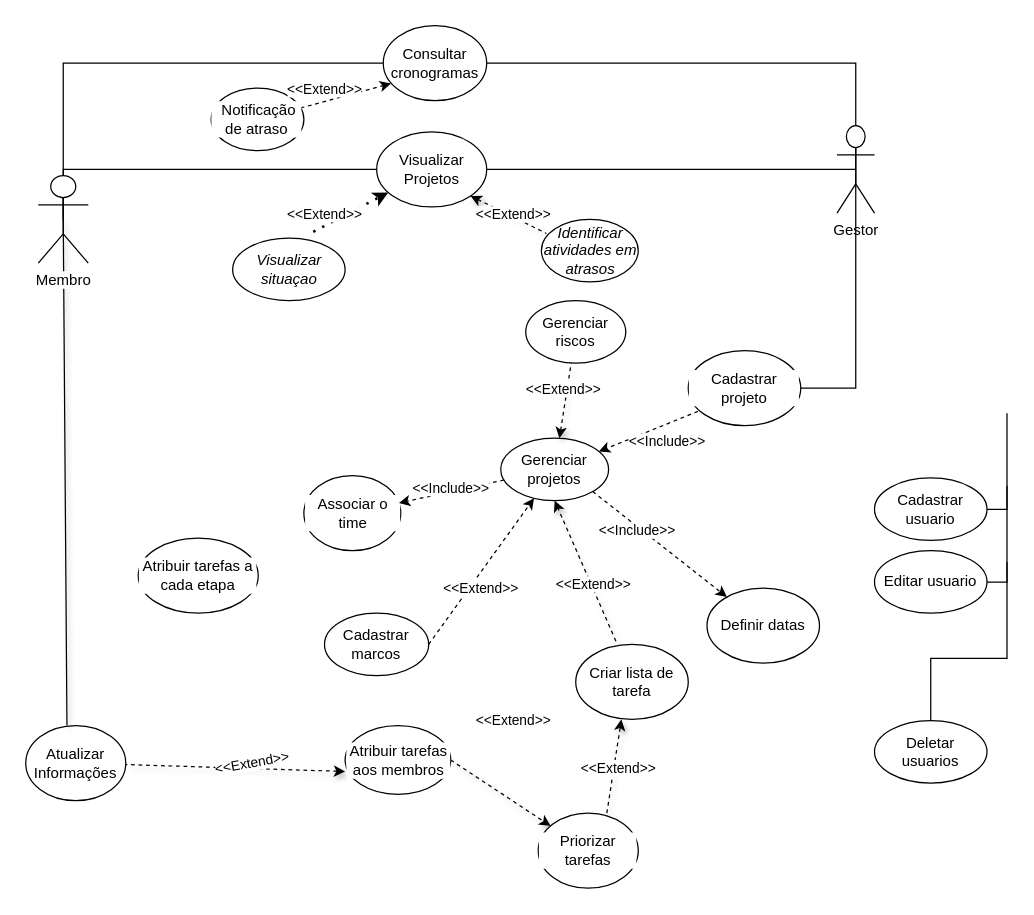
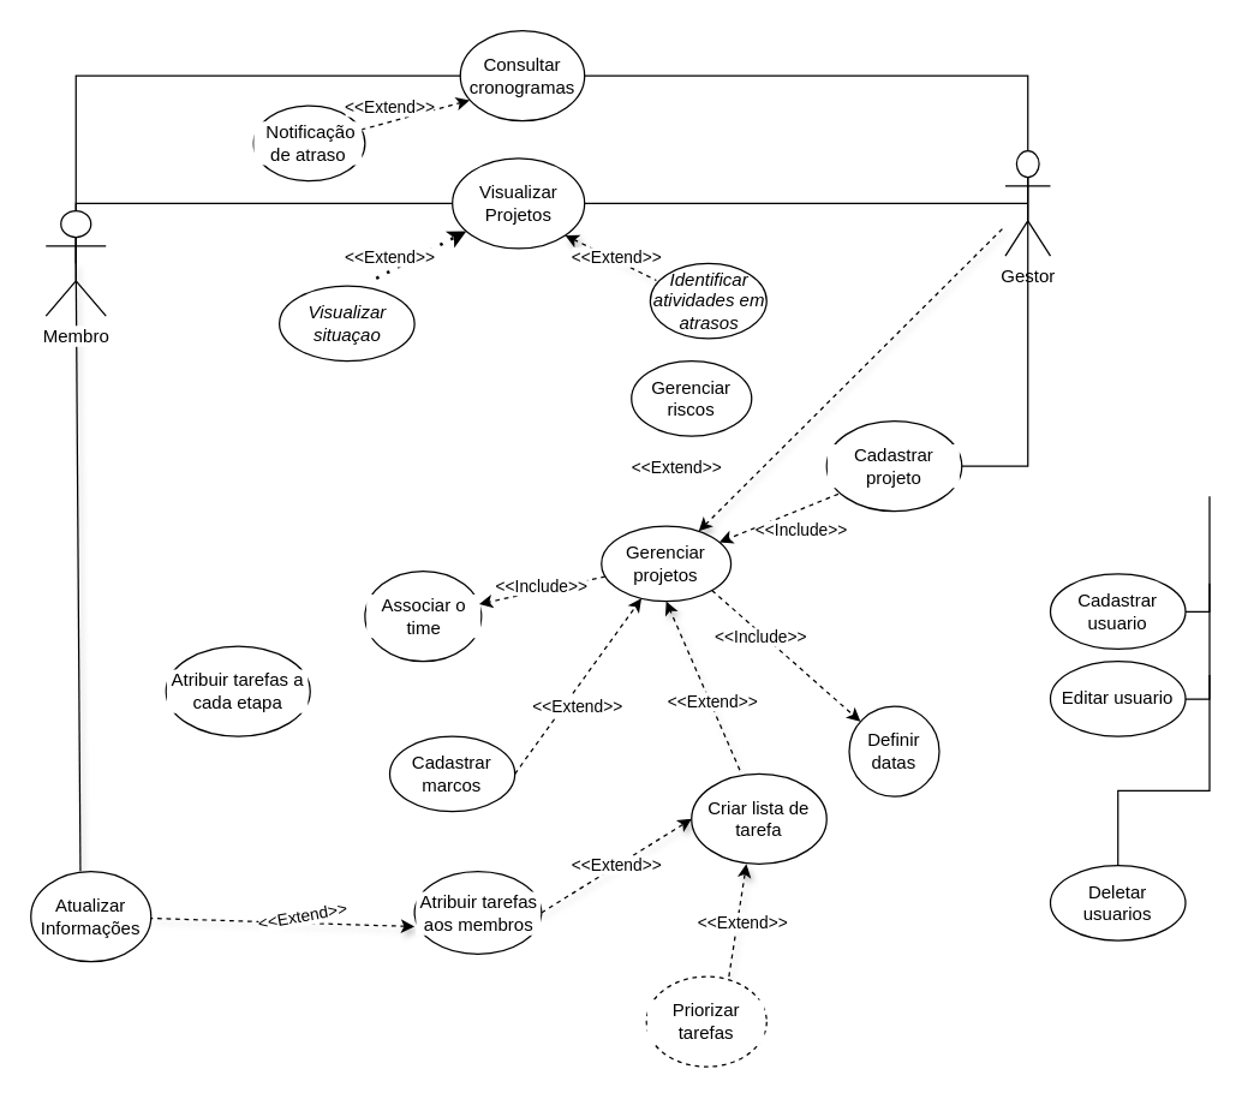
  <mxCell id="0" />
  <mxCell id="1" parent="0" />
  <mxCell id="2" style="rounded=0;orthogonalLoop=1;jettySize=auto;html=1;exitX=0.5;exitY=0.5;exitDx=0;exitDy=0;exitPerimeter=0;entryX=1;entryY=0.5;entryDx=0;entryDy=0;fontColor=#000000;endArrow=none;endFill=0;edgeStyle=orthogonalEdgeStyle;" parent="1" source="5" target="7" edge="1"><mxGeometry relative="1" as="geometry"><Array as="points"><mxPoint x="684" y="310" /></Array></mxGeometry></mxCell>
  <mxCell id="3" style="rounded=0;orthogonalLoop=1;jettySize=auto;html=1;exitX=0.5;exitY=0.5;exitDx=0;exitDy=0;exitPerimeter=0;entryX=1;entryY=0.5;entryDx=0;entryDy=0;fontColor=#000000;endArrow=none;endFill=0;edgeStyle=orthogonalEdgeStyle;" parent="1" source="5" target="16" edge="1"><mxGeometry relative="1" as="geometry"><Array as="points"><mxPoint x="428" y="135" /></Array></mxGeometry></mxCell>
  <mxCell id="4" style="rounded=0;orthogonalLoop=1;jettySize=auto;html=1;exitX=0.5;exitY=0.5;exitDx=0;exitDy=0;exitPerimeter=0;entryX=1;entryY=0.5;entryDx=0;entryDy=0;fontColor=#000000;endArrow=none;endFill=0;edgeStyle=orthogonalEdgeStyle;" parent="1" source="5" target="17" edge="1"><mxGeometry relative="1" as="geometry"><Array as="points"><mxPoint x="684" y="50" /></Array></mxGeometry></mxCell>
  <mxCell id="5" value="Gestor&lt;br&gt;" style="shape=umlActor;verticalLabelPosition=bottom;verticalAlign=top;html=1;outlineConnect=0;" parent="1" vertex="1"><mxGeometry x="669" y="100" width="30" height="70" as="geometry" /></mxCell>
  <mxCell id="6" value="Associar o time" style="ellipse;whiteSpace=wrap;html=1;labelBackgroundColor=#FFFFFF;fontColor=#000000;" parent="1" vertex="1"><mxGeometry x="242.5" y="380" width="77.5" height="60" as="geometry" /></mxCell>
  <mxCell id="7" value="Cadastrar projeto" style="ellipse;whiteSpace=wrap;html=1;labelBackgroundColor=#FFFFFF;fontColor=#000000;" parent="1" vertex="1"><mxGeometry x="550" y="280" width="90" height="60" as="geometry" /></mxCell>
  <mxCell id="8" style="edgeStyle=none;rounded=0;orthogonalLoop=1;jettySize=auto;html=1;exitX=0;exitY=0.667;exitDx=0;exitDy=0;shadow=1;dashed=1;endArrow=none;endFill=0;startArrow=classic;startFill=1;exitPerimeter=0;" parent="1" source="10" target="15" edge="1"><mxGeometry relative="1" as="geometry" /></mxCell>
- <mxCell id="9" style="edgeStyle=none;rounded=0;orthogonalLoop=1;jettySize=auto;html=1;exitX=1;exitY=0.5;exitDx=0;exitDy=0;shadow=1;dashed=1;startArrow=none;startFill=0;endArrow=classic;endFill=1;" parent="1" source="10" target="33" edge="1"><mxGeometry relative="1" as="geometry" /></mxCell>
+ <mxCell id="9" style="edgeStyle=none;rounded=0;orthogonalLoop=1;jettySize=auto;html=1;exitX=1;exitY=0.5;exitDx=0;exitDy=0;entryX=0;entryY=0.5;entryDx=0;entryDy=0;shadow=1;dashed=1;startArrow=none;startFill=0;endArrow=classic;endFill=1;" parent="1" source="10" target="14" edge="1"><mxGeometry relative="1" as="geometry" /></mxCell>
  <mxCell id="10" value="Atribuir tarefas aos membros" style="ellipse;whiteSpace=wrap;html=1;labelBackgroundColor=#FFFFFF;fontColor=#000000;" parent="1" vertex="1"><mxGeometry x="275.5" y="580" width="84.5" height="55" as="geometry" /></mxCell>
  <mxCell id="11" value="Cadastrar marcos" style="ellipse;whiteSpace=wrap;html=1;" parent="1" vertex="1"><mxGeometry x="259" y="490" width="83.33" height="50" as="geometry" /></mxCell>
  <mxCell id="12" style="edgeStyle=none;rounded=0;orthogonalLoop=1;jettySize=auto;html=1;exitX=0.357;exitY=-0.043;exitDx=0;exitDy=0;entryX=0.5;entryY=1;entryDx=0;entryDy=0;shadow=1;startArrow=none;startFill=0;endArrow=classic;endFill=1;dashed=1;exitPerimeter=0;" parent="1" source="14" target="20" edge="1"><mxGeometry relative="1" as="geometry"><Array as="points" /></mxGeometry></mxCell>
  <mxCell id="13" value="&amp;lt;&amp;lt;Extend&amp;gt;&amp;gt;" style="edgeLabel;html=1;align=center;verticalAlign=middle;resizable=0;points=[];" parent="12" vertex="1" connectable="0"><mxGeometry x="-0.328" y="3" relative="1" as="geometry"><mxPoint x="1" y="-10" as="offset" /></mxGeometry></mxCell>
  <mxCell id="14" value="Criar lista de tarefa" style="ellipse;whiteSpace=wrap;html=1;" parent="1" vertex="1"><mxGeometry x="460" y="515" width="90" height="60" as="geometry" /></mxCell>
  <mxCell id="15" value="Atualizar Informações" style="ellipse;whiteSpace=wrap;html=1;" parent="1" vertex="1"><mxGeometry x="20" y="580" width="80" height="60" as="geometry" /></mxCell>
  <mxCell id="16" value="Visualizar Projetos" style="ellipse;whiteSpace=wrap;html=1;" parent="1" vertex="1"><mxGeometry x="300.75" y="105" width="88" height="60" as="geometry" /></mxCell>
  <mxCell id="17" value="Consultar cronogramas" style="ellipse;whiteSpace=wrap;html=1;" parent="1" vertex="1"><mxGeometry x="306" y="20" width="82.75" height="60" as="geometry" /></mxCell>
- <mxCell id="18" value="Definir datas" style="ellipse;whiteSpace=wrap;html=1;" parent="1" vertex="1"><mxGeometry x="565" y="470" width="90" height="60" as="geometry" /></mxCell>
+ <mxCell id="18" value="Definir datas" style="ellipse;whiteSpace=wrap;html=1;" parent="1" vertex="1"><mxGeometry x="565" y="470" width="60" height="60" as="geometry" /></mxCell>
  <mxCell id="19" value="&lt;i&gt;Identificar atividades em atrasos&lt;/i&gt;" style="ellipse;whiteSpace=wrap;html=1;" parent="1" vertex="1"><mxGeometry x="432.5" y="175" width="77.5" height="50" as="geometry" /></mxCell>
  <mxCell id="20" value="Gerenciar projetos&lt;br&gt;" style="ellipse;whiteSpace=wrap;html=1;" parent="1" vertex="1"><mxGeometry x="400" y="350" width="86.25" height="50" as="geometry" /></mxCell>
  <mxCell id="21" style="edgeStyle=none;rounded=0;orthogonalLoop=1;jettySize=auto;html=1;entryX=0.052;entryY=0.225;entryDx=0;entryDy=0;shadow=1;dashed=1;startArrow=classic;startFill=1;endArrow=none;endFill=0;exitX=1;exitY=1;exitDx=0;exitDy=0;entryPerimeter=0;" parent="1" source="16" target="19" edge="1"><mxGeometry relative="1" as="geometry"><mxPoint x="420" y="180" as="sourcePoint" /></mxGeometry></mxCell>
  <mxCell id="22" value="&lt;i&gt;Visualizar situaçao&lt;/i&gt;" style="ellipse;whiteSpace=wrap;html=1;" parent="1" vertex="1"><mxGeometry x="185.5" y="190" width="90" height="50" as="geometry" /></mxCell>
  <mxCell id="23" style="rounded=0;orthogonalLoop=1;jettySize=auto;html=1;exitX=0.5;exitY=0.5;exitDx=0;exitDy=0;exitPerimeter=0;entryX=0;entryY=0.5;entryDx=0;entryDy=0;fontColor=#000000;endArrow=none;endFill=0;strokeWidth=1;edgeStyle=orthogonalEdgeStyle;" parent="1" source="26" target="16" edge="1"><mxGeometry relative="1" as="geometry"><Array as="points"><mxPoint x="50" y="135" /></Array></mxGeometry></mxCell>
  <mxCell id="24" style="rounded=0;orthogonalLoop=1;jettySize=auto;html=1;exitX=0.5;exitY=0.5;exitDx=0;exitDy=0;exitPerimeter=0;entryX=0;entryY=0.5;entryDx=0;entryDy=0;fontColor=#000000;endArrow=none;endFill=0;strokeWidth=1;edgeStyle=orthogonalEdgeStyle;" parent="1" source="26" target="17" edge="1"><mxGeometry relative="1" as="geometry"><Array as="points"><mxPoint x="50" y="50" /></Array></mxGeometry></mxCell>
  <mxCell id="25" style="rounded=0;orthogonalLoop=1;jettySize=auto;html=1;exitX=0.5;exitY=0.5;exitDx=0;exitDy=0;exitPerimeter=0;shadow=1;startArrow=none;startFill=0;endArrow=none;endFill=0;entryX=0.412;entryY=-0.004;entryDx=0;entryDy=0;entryPerimeter=0;" parent="1" source="26" target="15" edge="1"><mxGeometry relative="1" as="geometry"><mxPoint x="169" y="920" as="targetPoint" /></mxGeometry></mxCell>
  <mxCell id="26" value="Membro" style="shape=umlActor;verticalLabelPosition=bottom;verticalAlign=top;html=1;outlineConnect=0;labelBackgroundColor=#FFFFFF;fontColor=#000000;" parent="1" vertex="1"><mxGeometry x="30" y="140" width="40" height="70" as="geometry" /></mxCell>
  <mxCell id="27" style="rounded=0;orthogonalLoop=1;jettySize=auto;html=1;fontColor=#000000;dashed=1;startArrow=none;entryX=0;entryY=1;entryDx=0;entryDy=0;" parent="1" source="28" edge="1"><mxGeometry relative="1" as="geometry"><mxPoint x="207.961" y="15" as="sourcePoint" /><mxPoint x="312.252" y="66.31" as="targetPoint" /></mxGeometry></mxCell>
  <mxCell id="28" value="&amp;nbsp;Notificação de atraso" style="ellipse;whiteSpace=wrap;html=1;labelBackgroundColor=#FFFFFF;fontColor=#000000;" parent="1" vertex="1"><mxGeometry x="168.33" y="70" width="74.17" height="50" as="geometry" /></mxCell>
  <mxCell id="29" value="" style="endArrow=classic;dashed=1;html=1;dashPattern=1 3;strokeWidth=2;rounded=0;fontColor=#000000;endFill=1;startArrow=none;" parent="1" target="16" edge="1"><mxGeometry width="50" height="50" relative="1" as="geometry"><mxPoint x="250" y="185" as="sourcePoint" /><mxPoint x="306.527" y="161.213" as="targetPoint" /></mxGeometry></mxCell>
  <mxCell id="30" style="edgeStyle=none;rounded=0;orthogonalLoop=1;jettySize=auto;html=1;fontColor=#000000;endArrow=classic;endFill=1;strokeWidth=1;dashed=1;" parent="1" source="20" target="6" edge="1"><mxGeometry relative="1" as="geometry"><mxPoint x="509" y="780" as="sourcePoint" /><mxPoint x="459" y="870" as="targetPoint" /></mxGeometry></mxCell>
  <mxCell id="31" value="&amp;lt;&amp;lt;Include&amp;gt;&amp;gt;" style="edgeLabel;html=1;align=center;verticalAlign=middle;resizable=0;points=[];fontColor=#000000;" parent="30" vertex="1" connectable="0"><mxGeometry x="-0.373" relative="1" as="geometry"><mxPoint x="-17" as="offset" /></mxGeometry></mxCell>
  <mxCell id="32" style="edgeStyle=none;rounded=0;orthogonalLoop=1;jettySize=auto;html=1;fontColor=#000000;endArrow=classic;endFill=1;strokeWidth=1;dashed=1;startArrow=none;exitX=1;exitY=0.5;exitDx=0;exitDy=0;" parent="1" source="11" target="20" edge="1"><mxGeometry relative="1" as="geometry"><mxPoint x="389" y="645.714" as="sourcePoint" /><mxPoint x="391.64" y="1020" as="targetPoint" /></mxGeometry></mxCell>
- <mxCell id="33" value="Priorizar tarefas" style="ellipse;whiteSpace=wrap;html=1;labelBackgroundColor=#FFFFFF;fontColor=#000000;" parent="1" vertex="1"><mxGeometry x="430" y="650" width="80" height="60" as="geometry" /></mxCell>
+ <mxCell id="33" value="Priorizar tarefas" style="ellipse;whiteSpace=wrap;html=1;labelBackgroundColor=#FFFFFF;fontColor=#000000;dashed=1;" parent="1" vertex="1"><mxGeometry x="430" y="650" width="80" height="60" as="geometry" /></mxCell>
  <mxCell id="34" value="" style="endArrow=classic;dashed=1;html=1;rounded=0;entryX=0.406;entryY=1;entryDx=0;entryDy=0;endFill=1;exitX=0.686;exitY=-0.001;exitDx=0;exitDy=0;shadow=1;entryPerimeter=0;exitPerimeter=0;" parent="1" source="33" target="14" edge="1"><mxGeometry width="50" height="50" relative="1" as="geometry"><mxPoint x="439" y="410" as="sourcePoint" /><mxPoint x="489" y="360" as="targetPoint" /></mxGeometry></mxCell>
  <mxCell id="35" value="&amp;lt;&amp;lt;Extend&amp;gt;&amp;gt;" style="edgeLabel;html=1;align=center;verticalAlign=middle;resizable=0;points=[];" parent="34" vertex="1" connectable="0"><mxGeometry x="-0.37" y="2" relative="1" as="geometry"><mxPoint x="7" y="-12" as="offset" /></mxGeometry></mxCell>
  <mxCell id="36" value="Atribuir tarefas a cada etapa" style="ellipse;whiteSpace=wrap;html=1;labelBackgroundColor=#FFFFFF;fontColor=#000000;" parent="1" vertex="1"><mxGeometry x="110" y="430" width="96" height="60" as="geometry" /></mxCell>
  <mxCell id="37" value="" style="endArrow=classic;dashed=1;html=1;rounded=0;exitX=0.086;exitY=0.81;exitDx=0;exitDy=0;endFill=1;exitPerimeter=0;" parent="1" source="7" target="20" edge="1"><mxGeometry width="50" height="50" relative="1" as="geometry"><mxPoint x="199" y="610" as="sourcePoint" /><mxPoint x="499" y="570" as="targetPoint" /></mxGeometry></mxCell>
  <mxCell id="38" value="&amp;lt;&amp;lt;Include&amp;gt;&amp;gt;" style="edgeLabel;html=1;align=center;verticalAlign=middle;resizable=0;points=[];" parent="37" vertex="1" connectable="0"><mxGeometry x="-0.476" y="-2" relative="1" as="geometry"><mxPoint x="-4" y="17" as="offset" /></mxGeometry></mxCell>
  <mxCell id="39" value="" style="endArrow=classic;dashed=1;html=1;rounded=0;endFill=1;exitX=1;exitY=1;exitDx=0;exitDy=0;" parent="1" source="20" target="18" edge="1"><mxGeometry width="50" height="50" relative="1" as="geometry"><mxPoint x="199" y="610" as="sourcePoint" /><mxPoint x="459" y="700" as="targetPoint" /></mxGeometry></mxCell>
  <mxCell id="40" value="&amp;lt;&amp;lt;Include&amp;gt;&amp;gt;" style="edgeLabel;html=1;align=center;verticalAlign=middle;resizable=0;points=[];" parent="39" vertex="1" connectable="0"><mxGeometry x="-0.419" y="-1" relative="1" as="geometry"><mxPoint x="4" y="5" as="offset" /></mxGeometry></mxCell>
  <mxCell id="41" value="&amp;lt;&amp;lt;Extend&amp;gt;&amp;gt;" style="edgeLabel;html=1;align=center;verticalAlign=middle;resizable=0;points=[];" parent="1" vertex="1" connectable="0"><mxGeometry x="383.497" y="469.998" as="geometry" /></mxCell>
  <mxCell id="42" value="&amp;lt;&amp;lt;Extend&amp;gt;&amp;gt;" style="edgeLabel;html=1;align=center;verticalAlign=middle;resizable=0;points=[];rotation=-10;" parent="1" vertex="1" connectable="0"><mxGeometry x="199.996" y="610.004" as="geometry" /></mxCell>
  <mxCell id="43" value="&amp;lt;&amp;lt;Extend&amp;gt;&amp;gt;" style="edgeLabel;html=1;align=center;verticalAlign=middle;resizable=0;points=[];" parent="1" vertex="1" connectable="0"><mxGeometry x="409.996" y="575.004" as="geometry" /></mxCell>
  <mxCell id="44" style="edgeStyle=none;rounded=0;orthogonalLoop=1;jettySize=auto;html=1;exitX=0.5;exitY=1;exitDx=0;exitDy=0;shadow=1;dashed=1;startArrow=none;startFill=0;endArrow=classic;endFill=1;" parent="1" source="17" target="17" edge="1"><mxGeometry relative="1" as="geometry" /></mxCell>
  <mxCell id="45" value="&amp;lt;&amp;lt;Extend&amp;gt;&amp;gt;" style="edgeLabel;html=1;align=center;verticalAlign=middle;resizable=0;points=[];" parent="1" vertex="1" connectable="0"><mxGeometry x="258.998" y="70.002" as="geometry" /></mxCell>
  <mxCell id="46" value="&amp;lt;&amp;lt;Extend&amp;gt;&amp;gt;" style="edgeLabel;html=1;align=center;verticalAlign=middle;resizable=0;points=[];" parent="1" vertex="1" connectable="0"><mxGeometry x="258.998" y="170.002" as="geometry" /></mxCell>
  <mxCell id="47" value="&amp;lt;&amp;lt;Extend&amp;gt;&amp;gt;" style="edgeLabel;html=1;align=center;verticalAlign=middle;resizable=0;points=[];" parent="1" vertex="1" connectable="0"><mxGeometry x="409.998" y="170.002" as="geometry" /></mxCell>
  <mxCell id="48" value="Gerenciar riscos&lt;br&gt;" style="ellipse;whiteSpace=wrap;html=1;" parent="1" vertex="1"><mxGeometry x="420" y="240" width="80" height="50" as="geometry" /></mxCell>
- <mxCell id="49" style="edgeStyle=none;rounded=0;orthogonalLoop=1;jettySize=auto;html=1;shadow=1;dashed=1;startArrow=classic;startFill=1;endArrow=none;endFill=0;" parent="1" source="20" target="48" edge="1"><mxGeometry relative="1" as="geometry"><mxPoint x="465.75" y="350" as="sourcePoint" /><mxPoint x="389.773" y="240.004" as="targetPoint" /></mxGeometry></mxCell>
+ <mxCell id="49" style="edgeStyle=none;rounded=0;orthogonalLoop=1;jettySize=auto;html=1;shadow=1;dashed=1;startArrow=classic;startFill=1;endArrow=none;endFill=0;" parent="1" source="20" target="5" edge="1"><mxGeometry relative="1" as="geometry"><mxPoint x="465.75" y="350" as="sourcePoint" /><mxPoint x="389.773" y="240.004" as="targetPoint" /></mxGeometry></mxCell>
  <mxCell id="50" value="&amp;lt;&amp;lt;Extend&amp;gt;&amp;gt;" style="edgeLabel;html=1;align=center;verticalAlign=middle;resizable=0;points=[];" parent="1" vertex="1" connectable="0"><mxGeometry x="449.998" y="310.002" as="geometry" /></mxCell>
  <mxCell id="51" value="Cadastrar usuario" style="ellipse;whiteSpace=wrap;html=1;" vertex="1" parent="1"><mxGeometry x="699" y="381.88" width="90" height="50" as="geometry" /></mxCell>
  <mxCell id="52" style="rounded=0;orthogonalLoop=1;jettySize=auto;html=1;fontColor=#000000;endArrow=none;endFill=0;edgeStyle=orthogonalEdgeStyle;" edge="1" parent="1" target="51"><mxGeometry relative="1" as="geometry"><mxPoint x="805" y="330" as="sourcePoint" /><Array as="points"><mxPoint x="805" y="407" /></Array></mxGeometry></mxCell>
  <mxCell id="53" value="Editar usuario" style="ellipse;whiteSpace=wrap;html=1;" vertex="1" parent="1"><mxGeometry x="699" y="440" width="90" height="50" as="geometry" /></mxCell>
  <mxCell id="54" style="rounded=0;orthogonalLoop=1;jettySize=auto;html=1;fontColor=#000000;endArrow=none;endFill=0;edgeStyle=orthogonalEdgeStyle;" edge="1" parent="1" target="53"><mxGeometry relative="1" as="geometry"><mxPoint x="805" y="388.12" as="sourcePoint" /><Array as="points"><mxPoint x="805" y="465.12" /></Array></mxGeometry></mxCell>
  <mxCell id="55" value="Deletar&lt;br&gt;usuarios" style="ellipse;whiteSpace=wrap;html=1;" vertex="1" parent="1"><mxGeometry x="699" y="575.94" width="90" height="50" as="geometry" /></mxCell>
  <mxCell id="56" style="rounded=0;orthogonalLoop=1;jettySize=auto;html=1;fontColor=#000000;endArrow=none;endFill=0;edgeStyle=orthogonalEdgeStyle;" edge="1" parent="1" target="55"><mxGeometry relative="1" as="geometry"><mxPoint x="805" y="449.06" as="sourcePoint" /><Array as="points"><mxPoint x="805" y="526.06" /></Array></mxGeometry></mxCell>
